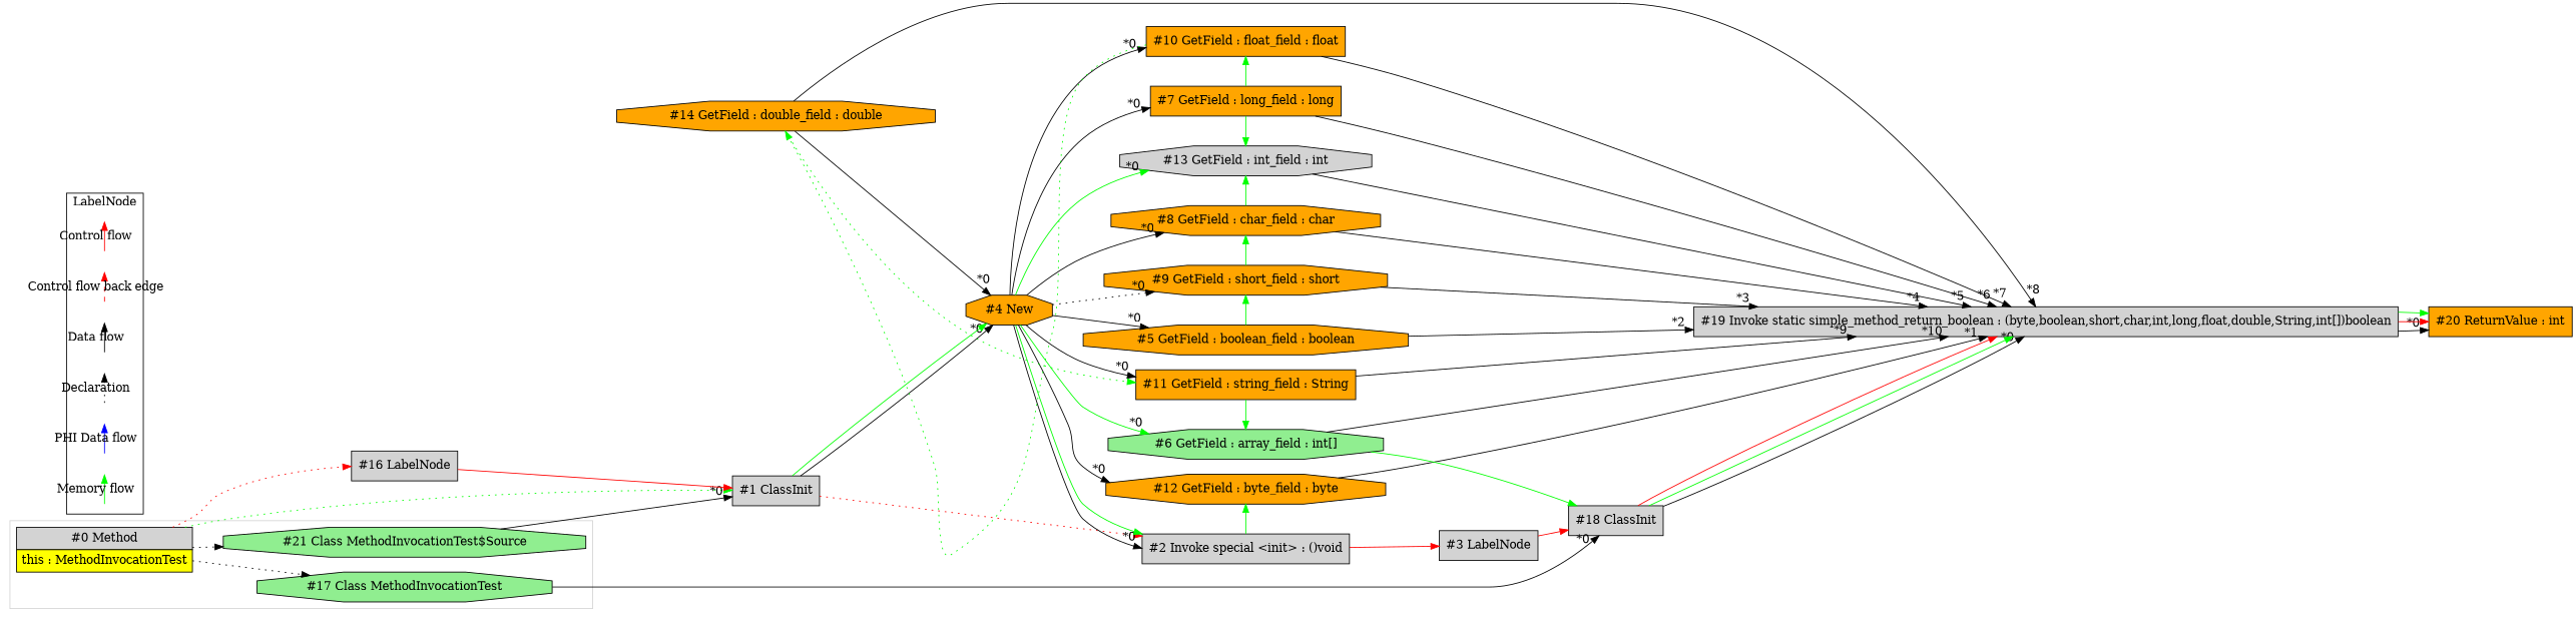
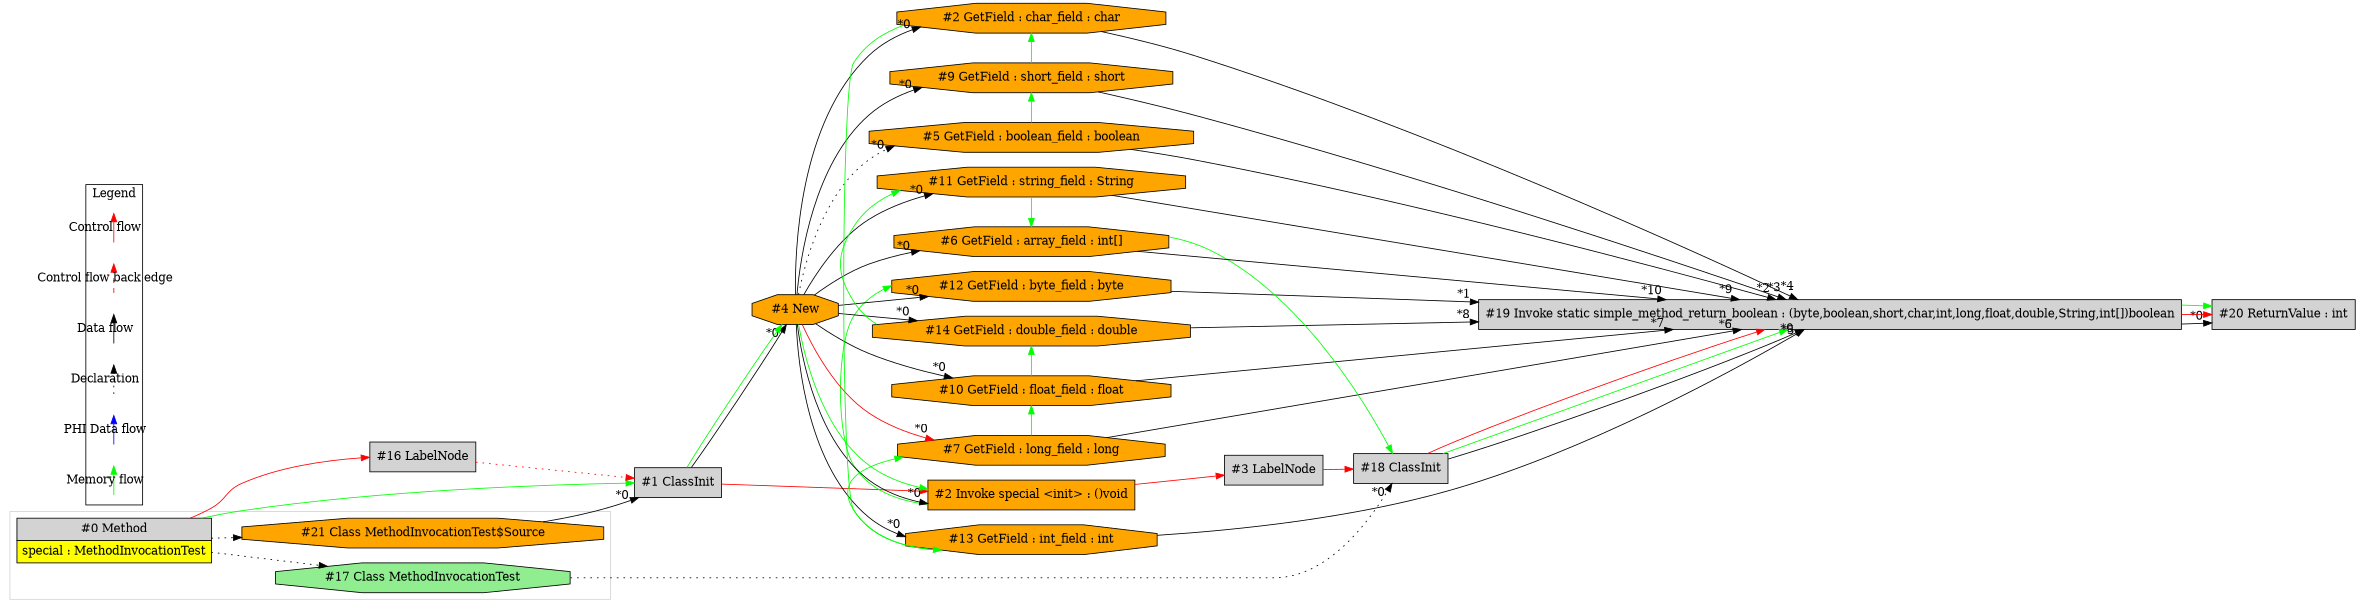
  digraph {
    rankdir=LR
    node [shape=octagon style=filled]
    edge [labeldistance=2]
-   n1 [fillcolor=lightgrey label=<<table border="0" cellborder="1" cellspacing="0" cellpadding="5"><tr><td colspan="1">#0 Method</td></tr><tr><td port="prj15" bgcolor="yellow">this : MethodInvocationTest</td></tr></table>> margin=0 shape=none]
-   n2 [fillcolor=lightgreen label="#21 Class MethodInvocationTest$Source"]
+   n1 [fillcolor=lightgrey label=<<table border="0" cellborder="1" cellspacing="0" cellpadding="5"><tr><td colspan="1">#0 Method</td></tr><tr><td port="prj15" bgcolor="yellow">special : MethodInvocationTest</td></tr></table>> margin=0 shape=none]
+   n2 [fillcolor=orange label="#21 Class MethodInvocationTest$Source"]
    n3 [fillcolor=lightgreen label="#17 Class MethodInvocationTest"]
    c0 [shape=point style=invis]
    c1 [shape=point style=invis]
    c2 [shape=point style=invis]
    c3 [shape=point style=invis]
    d0 [shape=point style=invis]
    d1 [shape=point style=invis]
    d2 [shape=point style=invis]
    d3 [shape=point style=invis]
    d4 [shape=point style=invis]
    d5 [shape=point style=invis]
    d6 [shape=point style=invis]
    d7 [shape=point style=invis]
    n16 [fillcolor=lightgrey label="#1 ClassInit" shape=box]
    n17 [fillcolor=lightgrey label="#16 LabelNode" shape=box]
    n18 [fillcolor=lightgrey label="#18 ClassInit" shape=box]
-   n19 [fillcolor=lightgrey label="#2 Invoke special <init> : ()void" shape=box]
+   n19 [fillcolor=orange label="#2 Invoke special <init> : ()void" shape=box]
    n20 [fillcolor=orange label="#4 New"]
    n21 [fillcolor=orange label="#12 GetField : byte_field : byte"]
    n22 [fillcolor=lightgrey label="#3 LabelNode" shape=box]
    n23 [fillcolor=orange label="#14 GetField : double_field : double"]
-   n24 [fillcolor=orange label="#10 GetField : float_field : float" shape=box]
-   n25 [fillcolor=orange label="#7 GetField : long_field : long" shape=box]
-   n26 [fillcolor=lightgrey label="#13 GetField : int_field : int"]
-   n27 [fillcolor=orange label="#8 GetField : char_field : char"]
+   n24 [fillcolor=orange label="#10 GetField : float_field : float"]
+   n25 [fillcolor=orange label="#7 GetField : long_field : long"]
+   n26 [fillcolor=orange label="#13 GetField : int_field : int"]
+   n27 [fillcolor=orange label="#2 GetField : char_field : char"]
    n28 [fillcolor=orange label="#9 GetField : short_field : short"]
    n29 [fillcolor=orange label="#5 GetField : boolean_field : boolean"]
-   n30 [fillcolor=orange label="#11 GetField : string_field : String" shape=box]
-   n31 [fillcolor=lightgreen label="#6 GetField : array_field : int[]"]
+   n30 [fillcolor=orange label="#11 GetField : string_field : String"]
+   n31 [fillcolor=orange label="#6 GetField : array_field : int[]"]
    n32 [fillcolor=lightgrey label="#19 Invoke static simple_method_return_boolean : (byte,boolean,short,char,int,long,float,double,String,int[])boolean" shape=box]
-   n33 [fillcolor=orange label="#20 ReturnValue : int" shape=box]
+   n33 [fillcolor=lightgrey label="#20 ReturnValue : int" shape=box]
    subgraph cluster_1 {
      color=lightgray
      n1
      n2
      n3
    }
    subgraph cluster_2 {
-     label=LabelNode
+     label=Legend
      subgraph sub_3 {
        label=Legend
        rank=same
        c0
        c1
        c2
        c3
        d0
        d1
        d2
        d3
        d4
        d5
        d6
        d7
      }
    }
    n1 -> n2 [style=dotted labeldistance=""]
    n1 -> n3 [style=dotted labeldistance=""]
-   n1 -> n16 [color=green constraint=false style=dotted]
-   n1 -> n17 [color=red fontcolor=red style=dotted]
+   n1 -> n16 [color=green constraint=false]
+   n1 -> n17 [color=red fontcolor=red]
    n2 -> n16 [headlabel="*0"]
-   n3 -> n18 [headlabel="*0"]
+   n3 -> n18 [headlabel="*0" style=dotted]
    c0 -> c1 [color=red label="Control flow" style=solid labeldistance=""]
    c2 -> c3 [color=red label="Control flow back edge" style=dashed labeldistance=""]
    d0 -> d1 [label="Data flow" labeldistance=""]
    d2 -> d3 [label=Declaration style=dotted labeldistance=""]
    d4 -> d5 [color=blue label="PHI Data flow" labeldistance=""]
    d6 -> d7 [color=green label="Memory flow" labeldistance=""]
-   n16 -> n19 [color=red fontcolor=red style=dotted]
+   n16 -> n19 [color=red fontcolor=red]
    n16 -> n20 [headlabel="*0"]
    n16 -> n20 [color=green constraint=false]
-   n17 -> n16 [color=red fontcolor=red]
+   n17 -> n16 [color=red fontcolor=red style=dotted]
    n18 -> n32 [headlabel="*0"]
    n18 -> n32 [color=green constraint=false]
    n18 -> n32 [color=red fontcolor=red]
    n19 -> n21 [color=green constraint=false]
    n19 -> n22 [color=red fontcolor=red]
    n20 -> n19 [headlabel="*0"]
    n20 -> n19 [color=green constraint=false]
    n20 -> n21 [headlabel="*0"]
-   n23 -> n20 [headlabel="*0"]
+   n20 -> n23 [headlabel="*0"]
    n20 -> n24 [headlabel="*0"]
-   n20 -> n25 [headlabel="*0"]
-   n20 -> n26 [headlabel="*0" color=green]
+   n20 -> n25 [headlabel="*0" color=red]
+   n20 -> n26 [headlabel="*0"]
    n20 -> n27 [headlabel="*0"]
-   n20 -> n28 [headlabel="*0" style=dotted]
-   n20 -> n29 [headlabel="*0"]
+   n20 -> n28 [headlabel="*0"]
+   n20 -> n29 [headlabel="*0" style=dotted]
    n20 -> n30 [headlabel="*0"]
-   n20 -> n31 [headlabel="*0" color=green]
+   n20 -> n31 [headlabel="*0"]
    n21 -> n32 [headlabel="*1"]
    n22 -> n18 [color=red fontcolor=red]
-   n23 -> n30 [color=green constraint=false style=dotted]
+   n23 -> n30 [color=green constraint=false]
    n23 -> n32 [headlabel="*8"]
-   n24 -> n23 [color=green constraint=false style=dotted]
+   n24 -> n23 [color=green constraint=false]
    n24 -> n32 [headlabel="*7"]
    n25 -> n24 [color=green constraint=false]
    n25 -> n32 [headlabel="*6"]
-   n25 -> n26 [color=green constraint=false]
+   n26 -> n25 [color=green constraint=false]
    n26 -> n32 [headlabel="*5"]
    n27 -> n26 [color=green constraint=false]
    n27 -> n32 [headlabel="*4"]
    n28 -> n27 [color=green constraint=false]
    n28 -> n32 [headlabel="*3"]
    n29 -> n28 [color=green constraint=false]
    n29 -> n32 [headlabel="*2"]
    n30 -> n31 [color=green constraint=false]
    n30 -> n32 [headlabel="*9"]
    n31 -> n18 [color=green constraint=false]
    n31 -> n32 [headlabel="*10"]
    n32 -> n33 [headlabel="*0"]
    n32 -> n33 [color=red fontcolor=red]
    n32 -> n33 [color=green constraint=false]
  }
